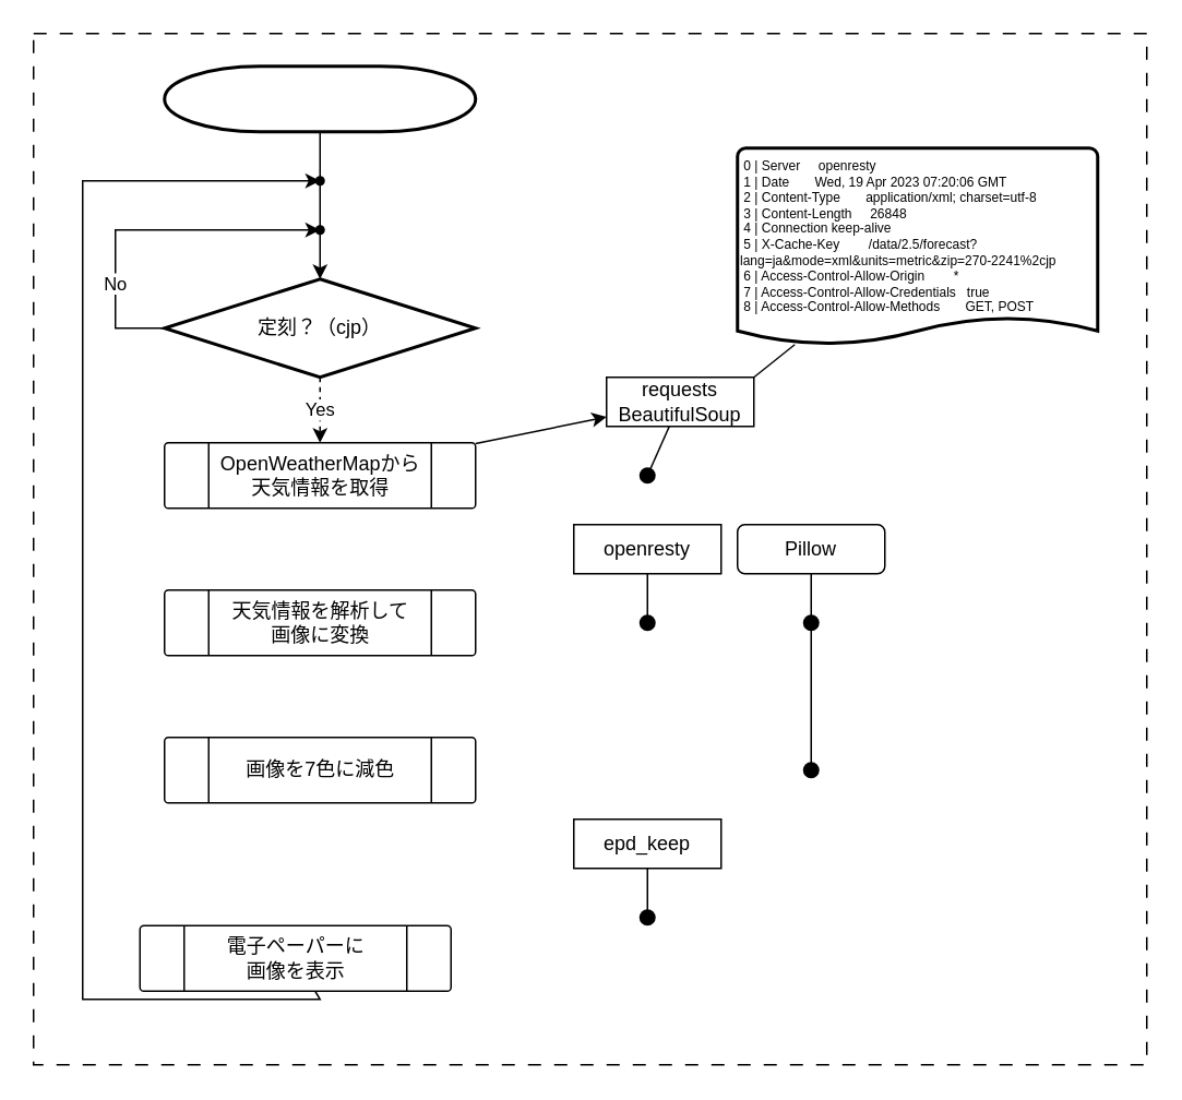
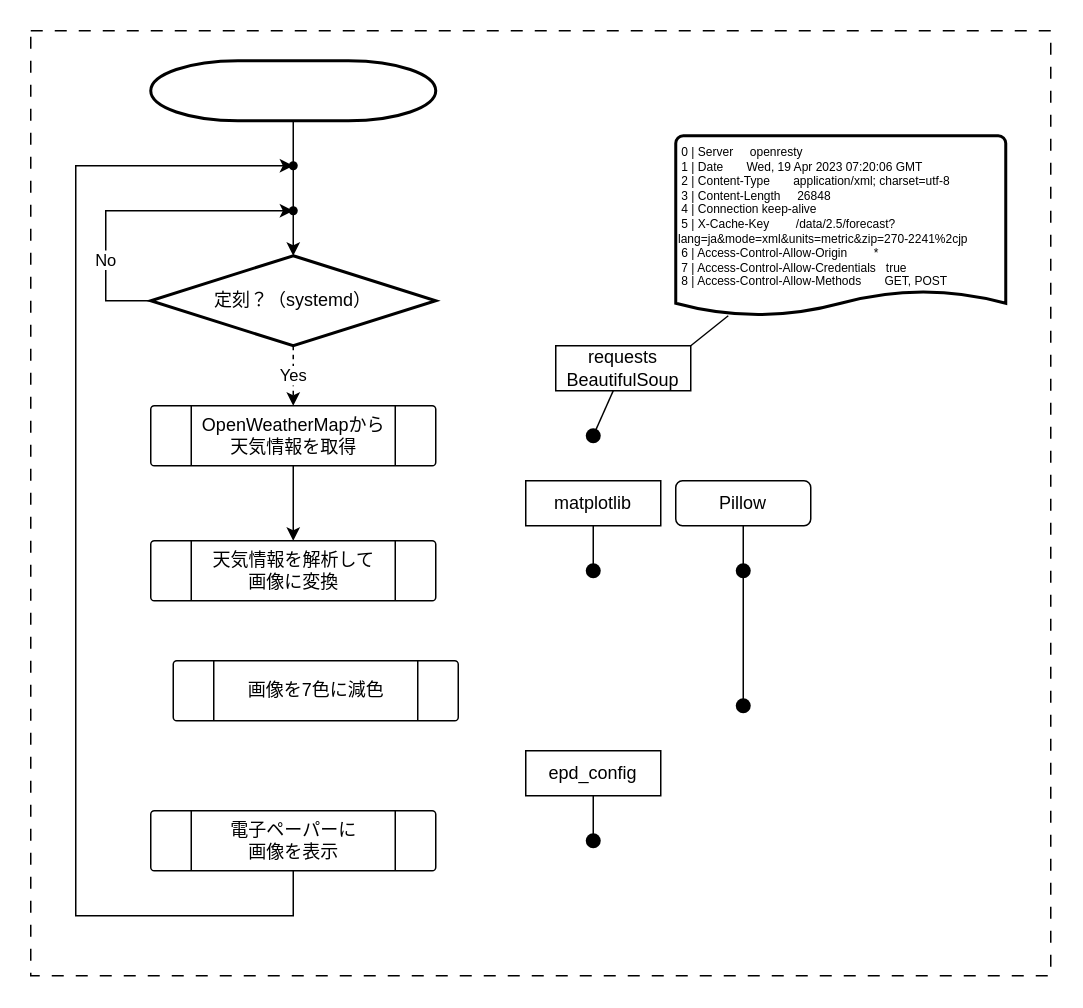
  <mxCell id="0" />
  <mxCell id="1" parent="0" />
  <mxCell id="2" value="" style="rounded=0;whiteSpace=wrap;html=1;strokeWidth=1;fillColor=none;dashed=1;dashPattern=8 8;" vertex="1" parent="1"><mxGeometry width="680" height="630" as="geometry" x="20" y="20" /></mxCell>
  <mxCell id="3" value="" style="edgeStyle=none;html=1;startArrow=none;" edge="1" parent="1" source="9" target="7"><mxGeometry relative="1" as="geometry" /></mxCell>
  <mxCell id="4" value="" style="strokeWidth=2;html=1;shape=mxgraph.flowchart.terminator;whiteSpace=wrap;" vertex="1" parent="1"><mxGeometry x="100" y="40" width="190" height="40" as="geometry" /></mxCell>
  <mxCell id="5" value="Yes" style="edgeStyle=none;html=1;entryX=0.5;entryY=0;entryDx=0;entryDy=0;dashed=1;" edge="1" parent="1" source="7" target="11"><mxGeometry relative="1" as="geometry"><mxPoint x="195" y="270" as="targetPoint" /></mxGeometry></mxCell>
  <mxCell id="6" value="No" style="edgeStyle=none;html=1;rounded=0;" edge="1" parent="1" source="7" target="9"><mxGeometry x="-0.467" relative="1" as="geometry"><Array as="points"><mxPoint x="70" y="200" /><mxPoint x="70" y="140" /></Array><mxPoint as="offset" /></mxGeometry></mxCell>
- <mxCell id="7" value="定刻？（cjp）" style="strokeWidth=2;html=1;shape=mxgraph.flowchart.decision;whiteSpace=wrap;" vertex="1" parent="1"><mxGeometry x="100" y="170" width="190" height="60" as="geometry" /></mxCell>
+ <mxCell id="7" value="定刻？（systemd）" style="strokeWidth=2;html=1;shape=mxgraph.flowchart.decision;whiteSpace=wrap;" vertex="1" parent="1"><mxGeometry x="100" y="170" width="190" height="60" as="geometry" /></mxCell>
  <mxCell id="8" value="" style="edgeStyle=none;html=1;endArrow=none;" edge="1" parent="1" source="4" target="9"><mxGeometry relative="1" as="geometry"><mxPoint x="195" y="100" as="sourcePoint" /><mxPoint x="195" y="170" as="targetPoint" /></mxGeometry></mxCell>
  <mxCell id="9" value="" style="shape=waypoint;sketch=0;size=6;pointerEvents=1;points=[];fillColor=default;resizable=0;rotatable=0;perimeter=centerPerimeter;snapToPoint=1;strokeWidth=1;" vertex="1" parent="1"><mxGeometry x="185" y="130" width="20" height="20" as="geometry" /></mxCell>
- <mxCell id="10" value="" style="edgeStyle=none;rounded=0;html=1;" edge="1" parent="1" source="11" target="20"><mxGeometry relative="1" as="geometry" /></mxCell>
+ <mxCell id="10" value="" style="edgeStyle=none;rounded=0;html=1;" edge="1" parent="1" source="11" target="12"><mxGeometry relative="1" as="geometry" /></mxCell>
  <mxCell id="11" value="OpenWeatherMapから&lt;br&gt;天気情報を取得" style="verticalLabelPosition=middle;verticalAlign=middle;html=1;shape=process;whiteSpace=wrap;rounded=1;size=0.14;arcSize=6;labelPosition=center;align=center;" vertex="1" parent="1"><mxGeometry x="100" y="270" width="190" height="40" as="geometry" /></mxCell>
  <mxCell id="12" value="天気情報を解析して&lt;br&gt;画像に変換" style="verticalLabelPosition=middle;verticalAlign=middle;html=1;shape=process;whiteSpace=wrap;rounded=1;size=0.14;arcSize=6;labelPosition=center;align=center;" vertex="1" parent="1"><mxGeometry x="100" y="360" width="190" height="40" as="geometry" /></mxCell>
  <mxCell id="13" value="" style="edgeStyle=none;rounded=0;html=1;" edge="1" parent="1" source="14" target="15"><mxGeometry relative="1" as="geometry"><Array as="points"><mxPoint x="195" y="610" /><mxPoint x="50" y="610" /><mxPoint x="50" y="110" /></Array></mxGeometry></mxCell>
- <mxCell id="14" value="電子ペーパーに&lt;br&gt;画像を表示" style="verticalLabelPosition=middle;verticalAlign=middle;html=1;shape=process;whiteSpace=wrap;rounded=1;size=0.14;arcSize=6;labelPosition=center;align=center;" vertex="1" parent="1"><mxGeometry x="85" y="565" width="190" height="40" as="geometry" /></mxCell>
+ <mxCell id="14" value="電子ペーパーに&lt;br&gt;画像を表示" style="verticalLabelPosition=middle;verticalAlign=middle;html=1;shape=process;whiteSpace=wrap;rounded=1;size=0.14;arcSize=6;labelPosition=center;align=center;" vertex="1" parent="1"><mxGeometry x="100" y="540" width="190" height="40" as="geometry" /></mxCell>
  <mxCell id="15" value="" style="shape=waypoint;sketch=0;size=6;pointerEvents=1;points=[];fillColor=default;resizable=0;rotatable=0;perimeter=centerPerimeter;snapToPoint=1;rounded=1;arcSize=6;" vertex="1" parent="1"><mxGeometry x="185" y="100" width="20" height="20" as="geometry" /></mxCell>
  <mxCell id="16" value="" style="edgeStyle=none;rounded=0;html=1;fontSize=8;endArrow=none;endFill=0;entryX=1;entryY=0;entryDx=0;entryDy=0;" edge="1" parent="1" source="17" target="20"><mxGeometry relative="1" as="geometry" /></mxCell>
  <mxCell id="17" value="&lt;div style=&quot;font-size: 8px;&quot;&gt;&amp;nbsp;0 | Server&amp;nbsp; &amp;nbsp; &amp;nbsp;openresty&lt;/div&gt;&lt;div style=&quot;font-size: 8px;&quot;&gt;&amp;nbsp;1 | Date&amp;nbsp; &amp;nbsp; &amp;nbsp; &amp;nbsp;Wed, 19 Apr 2023 07:20:06 GMT&lt;/div&gt;&lt;div style=&quot;font-size: 8px;&quot;&gt;&amp;nbsp;2 | Content-Type&amp;nbsp; &amp;nbsp; &amp;nbsp; &amp;nbsp;application/xml; charset=utf-8&lt;/div&gt;&lt;div style=&quot;font-size: 8px;&quot;&gt;&amp;nbsp;3 | Content-Length&amp;nbsp; &amp;nbsp; &amp;nbsp;26848&lt;/div&gt;&lt;div style=&quot;font-size: 8px;&quot;&gt;&amp;nbsp;4 | Connection keep-alive&lt;/div&gt;&lt;div style=&quot;font-size: 8px;&quot;&gt;&amp;nbsp;5 | X-Cache-Key&amp;nbsp; &amp;nbsp; &amp;nbsp; &amp;nbsp; /data/2.5/forecast?lang=ja&amp;amp;mode=xml&amp;amp;units=metric&amp;amp;zip=270-2241%2cjp&lt;/div&gt;&lt;div style=&quot;font-size: 8px;&quot;&gt;&amp;nbsp;6 | Access-Control-Allow-Origin&amp;nbsp; &amp;nbsp; &amp;nbsp; &amp;nbsp; *&lt;/div&gt;&lt;div style=&quot;font-size: 8px;&quot;&gt;&amp;nbsp;7 | Access-Control-Allow-Credentials&amp;nbsp; &amp;nbsp;true&lt;/div&gt;&lt;div style=&quot;font-size: 8px;&quot;&gt;&amp;nbsp;8 | Access-Control-Allow-Methods&amp;nbsp; &amp;nbsp; &amp;nbsp; &amp;nbsp;GET, POST&lt;/div&gt;" style="strokeWidth=2;html=1;shape=mxgraph.flowchart.document2;whiteSpace=wrap;size=0.139;fontSize=8;fillColor=none;align=left;verticalAlign=top;" vertex="1" parent="1"><mxGeometry x="450" y="90" width="220" height="120" as="geometry" /></mxCell>
- <mxCell id="18" value="画像を7色に減色" style="verticalLabelPosition=middle;verticalAlign=middle;html=1;shape=process;whiteSpace=wrap;rounded=1;size=0.14;arcSize=6;labelPosition=center;align=center;" vertex="1" parent="1"><mxGeometry x="100" y="450" width="190" height="40" as="geometry" /></mxCell>
+ <mxCell id="18" value="画像を7色に減色" style="verticalLabelPosition=middle;verticalAlign=middle;html=1;shape=process;whiteSpace=wrap;rounded=1;size=0.14;arcSize=6;labelPosition=center;align=center;" vertex="1" parent="1"><mxGeometry x="115" y="440" width="190" height="40" as="geometry" /></mxCell>
  <mxCell id="19" value="" style="edgeStyle=none;rounded=0;html=1;fontSize=12;endArrow=none;endFill=0;" edge="1" parent="1" source="20" target="27"><mxGeometry relative="1" as="geometry" /></mxCell>
  <mxCell id="20" value="requests&lt;br style=&quot;font-size: 12px;&quot;&gt;BeautifulSoup" style="rounded=0;whiteSpace=wrap;html=1;strokeWidth=1;fontSize=12;fillColor=none;align=center;" vertex="1" parent="1"><mxGeometry x="370" y="230" width="90" height="30" as="geometry" /></mxCell>
  <mxCell id="21" value="" style="edgeStyle=none;rounded=0;html=1;fontSize=12;endArrow=none;endFill=0;" edge="1" parent="1" source="22" target="28"><mxGeometry relative="1" as="geometry" /></mxCell>
- <mxCell id="22" value="openresty" style="rounded=0;whiteSpace=wrap;html=1;strokeWidth=1;fontSize=12;fillColor=none;align=center;" vertex="1" parent="1"><mxGeometry x="350" y="320" width="90" height="30" as="geometry" /></mxCell>
+ <mxCell id="22" value="matplotlib" style="rounded=0;whiteSpace=wrap;html=1;strokeWidth=1;fontSize=12;fillColor=none;align=center;" vertex="1" parent="1"><mxGeometry x="350" y="320" width="90" height="30" as="geometry" /></mxCell>
  <mxCell id="23" value="" style="edgeStyle=none;rounded=0;html=1;fontSize=12;endArrow=none;endFill=0;startArrow=none;" edge="1" parent="1" source="31" target="29"><mxGeometry relative="1" as="geometry" /></mxCell>
  <mxCell id="24" value="Pillow" style="whiteSpace=wrap;html=1;strokeWidth=1;fontSize=12;fillColor=none;align=center;rounded=1;" vertex="1" parent="1"><mxGeometry x="450" y="320" width="90" height="30" as="geometry" /></mxCell>
  <mxCell id="25" value="" style="edgeStyle=none;rounded=0;html=1;fontSize=12;endArrow=none;endFill=0;" edge="1" parent="1" source="26" target="32"><mxGeometry relative="1" as="geometry" /></mxCell>
- <mxCell id="26" value="epd_keep" style="rounded=0;whiteSpace=wrap;html=1;strokeWidth=1;fontSize=12;fillColor=none;align=center;" vertex="1" parent="1"><mxGeometry x="350" y="500" width="90" height="30" as="geometry" /></mxCell>
+ <mxCell id="26" value="epd_config" style="rounded=0;whiteSpace=wrap;html=1;strokeWidth=1;fontSize=12;fillColor=none;align=center;" vertex="1" parent="1"><mxGeometry x="350" y="500" width="90" height="30" as="geometry" /></mxCell>
  <mxCell id="27" value="" style="shape=waypoint;sketch=0;size=6;pointerEvents=1;points=[];fillColor=none;resizable=0;rotatable=0;perimeter=centerPerimeter;snapToPoint=1;rounded=0;strokeWidth=3;fontSize=12;" vertex="1" parent="1"><mxGeometry x="385" y="280" width="20" height="20" as="geometry" /></mxCell>
  <mxCell id="28" value="" style="shape=waypoint;sketch=0;size=6;pointerEvents=1;points=[];fillColor=none;resizable=0;rotatable=0;perimeter=centerPerimeter;snapToPoint=1;rounded=0;strokeWidth=3;" vertex="1" parent="1"><mxGeometry x="385" y="370" width="20" height="20" as="geometry" /></mxCell>
  <mxCell id="29" value="" style="shape=waypoint;sketch=0;size=6;pointerEvents=1;points=[];fillColor=none;resizable=0;rotatable=0;perimeter=centerPerimeter;snapToPoint=1;rounded=0;strokeWidth=3;" vertex="1" parent="1"><mxGeometry x="485" y="460" width="20" height="20" as="geometry" /></mxCell>
  <mxCell id="30" value="" style="edgeStyle=none;rounded=0;html=1;fontSize=12;endArrow=none;endFill=0;" edge="1" parent="1" source="24" target="31"><mxGeometry relative="1" as="geometry"><mxPoint x="495" y="260" as="sourcePoint" /><mxPoint x="495" y="470" as="targetPoint" /></mxGeometry></mxCell>
  <mxCell id="31" value="" style="shape=waypoint;sketch=0;size=6;pointerEvents=1;points=[];fillColor=none;resizable=0;rotatable=0;perimeter=centerPerimeter;snapToPoint=1;rounded=0;strokeWidth=3;" vertex="1" parent="1"><mxGeometry x="485" y="370" width="20" height="20" as="geometry" /></mxCell>
  <mxCell id="32" value="" style="shape=waypoint;sketch=0;size=6;pointerEvents=1;points=[];fillColor=none;resizable=0;rotatable=0;perimeter=centerPerimeter;snapToPoint=1;rounded=0;strokeWidth=3;fontSize=12;" vertex="1" parent="1"><mxGeometry x="385" y="550" width="20" height="20" as="geometry" /></mxCell>
